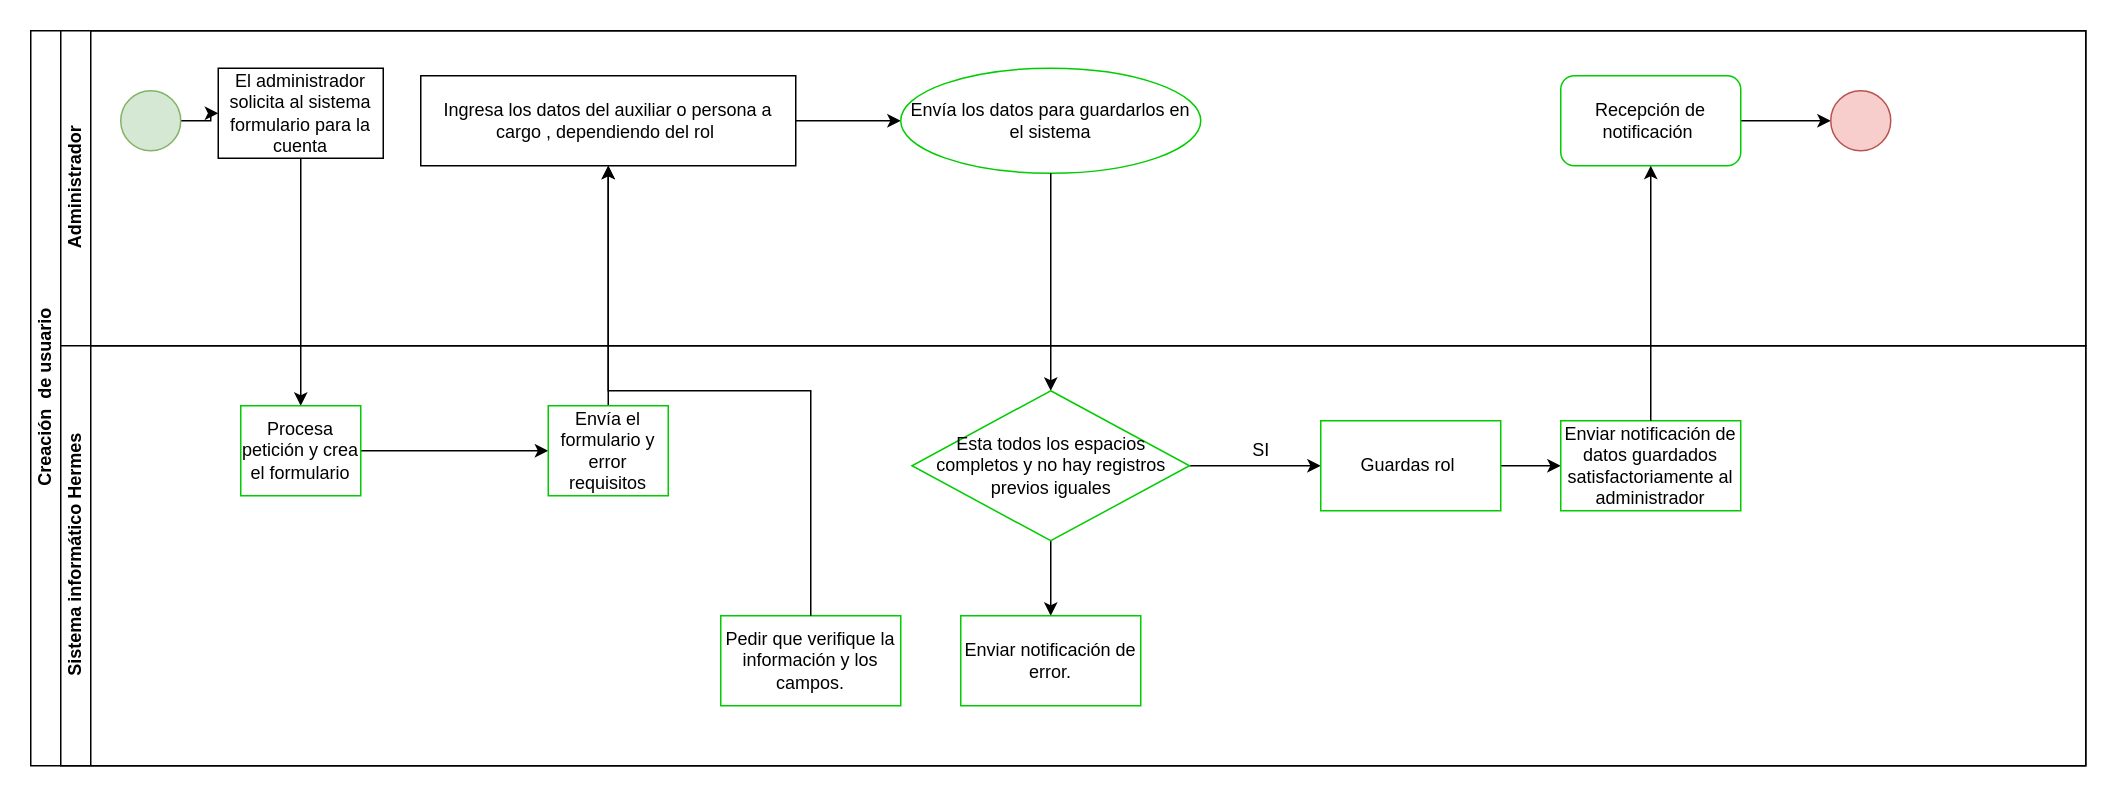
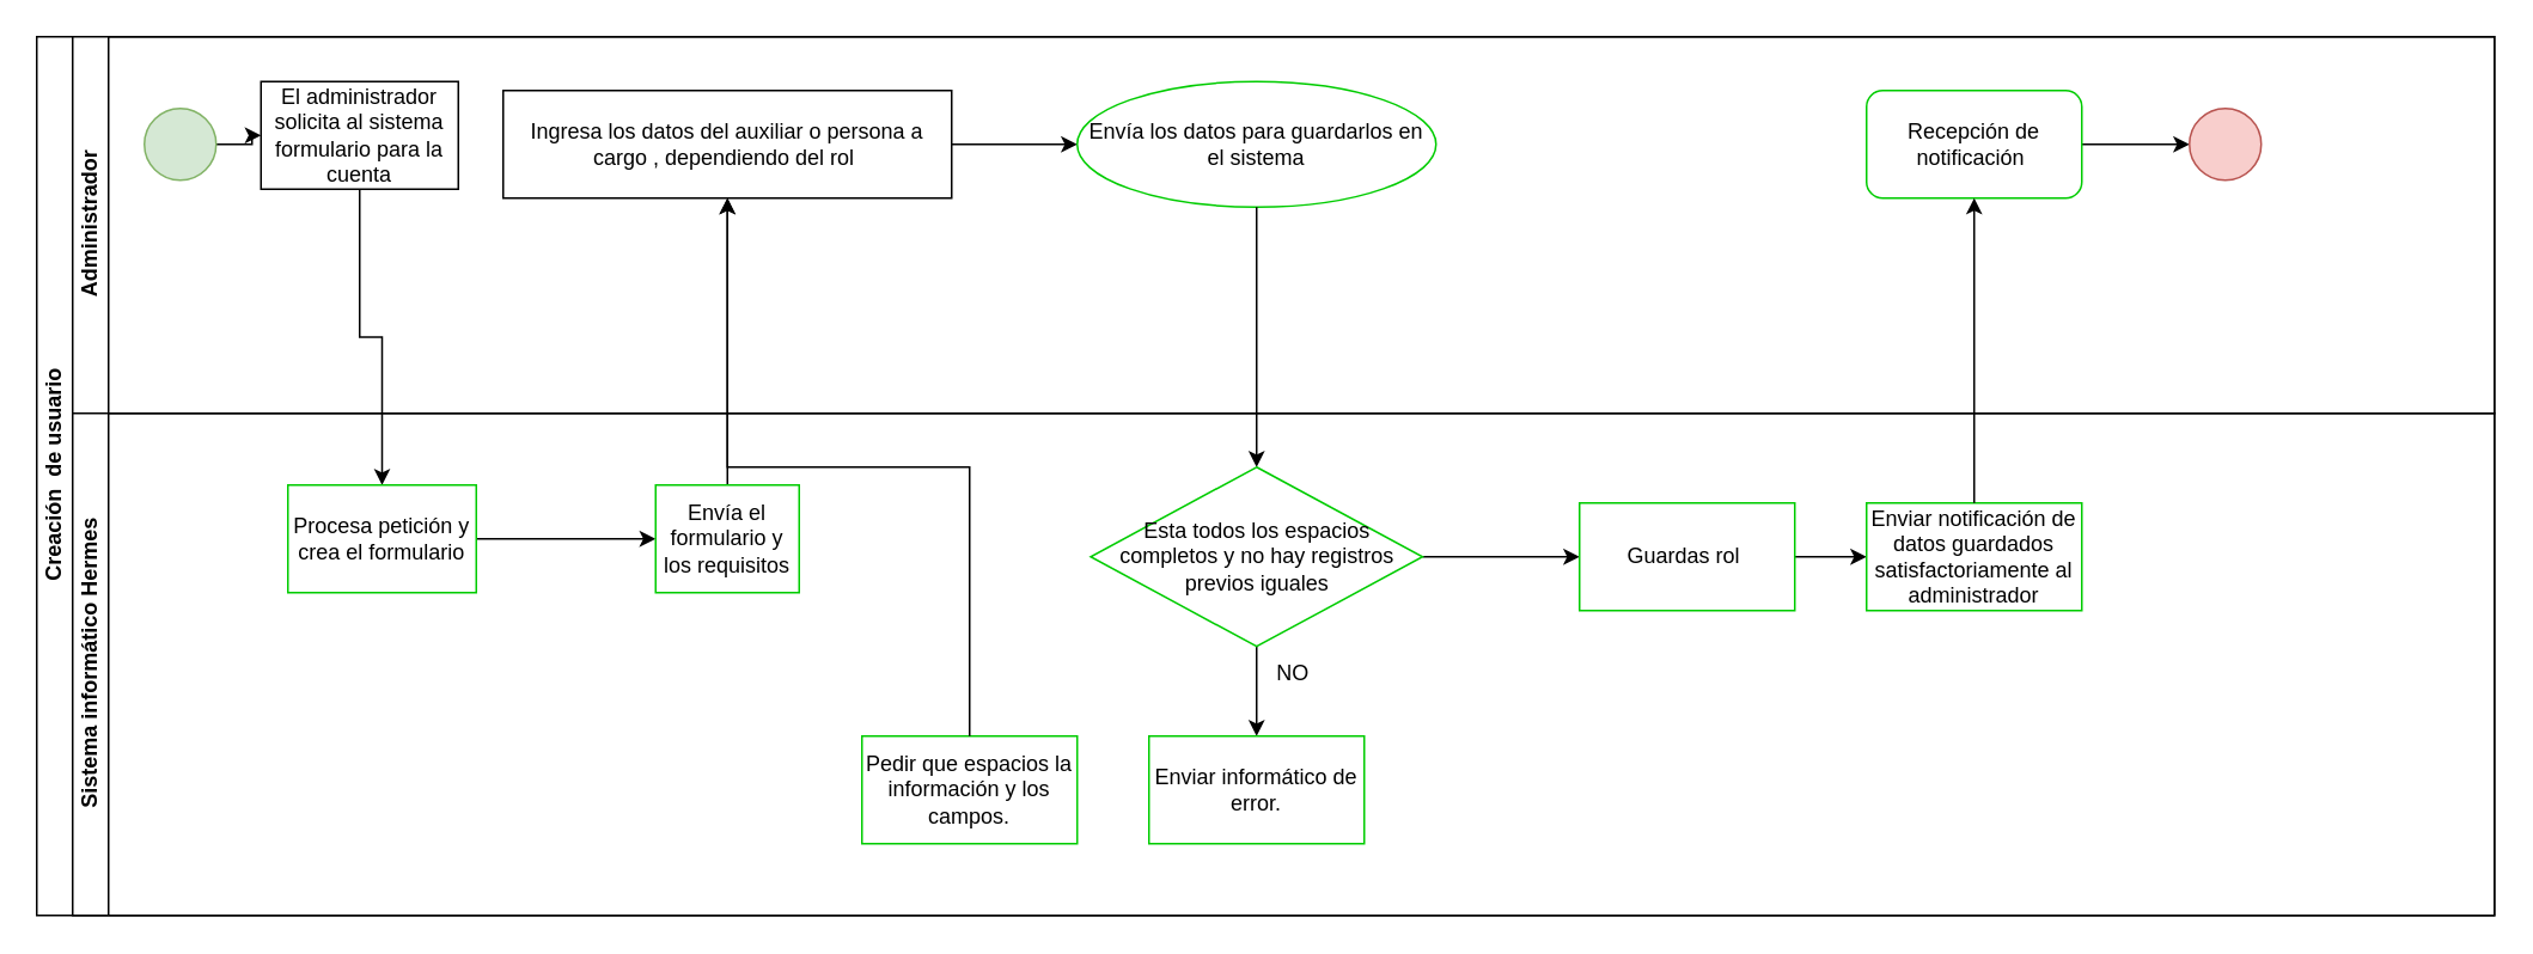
  <mxCell id="0" />
  <mxCell id="1" parent="0" />
  <mxCell id="2" value="Creación&amp;nbsp; de usuario" style="swimlane;html=1;childLayout=stackLayout;resizeParent=1;resizeParentMax=0;horizontal=0;startSize=20;horizontalStack=0;" parent="1" vertex="1"><mxGeometry x="20" y="20" width="1370" height="490" as="geometry" /></mxCell>
  <mxCell id="3" value="Administrador" style="swimlane;html=1;startSize=20;horizontal=0;" parent="2" vertex="1"><mxGeometry x="20" width="1350" height="210" as="geometry" /></mxCell>
  <mxCell id="4" value="" style="edgeStyle=orthogonalEdgeStyle;rounded=0;orthogonalLoop=1;jettySize=auto;html=1;" parent="3" source="5" target="6" edge="1"><mxGeometry relative="1" as="geometry" /></mxCell>
  <mxCell id="5" value="" style="ellipse;whiteSpace=wrap;html=1;fillColor=#d5e8d4;strokeColor=#82b366;" parent="3" vertex="1"><mxGeometry x="40" y="40" width="40" height="40" as="geometry" /></mxCell>
  <mxCell id="6" value="El administrador solicita al sistema formulario para la cuenta" style="rounded=0;whiteSpace=wrap;html=1;fontFamily=Helvetica;fontSize=12;fontColor=#000000;align=center;" parent="3" vertex="1"><mxGeometry x="105" y="25" width="110" height="60" as="geometry" /></mxCell>
  <mxCell id="7" style="edgeStyle=orthogonalEdgeStyle;rounded=0;orthogonalLoop=1;jettySize=auto;html=1;" parent="3" source="8" target="9" edge="1"><mxGeometry relative="1" as="geometry" /></mxCell>
  <mxCell id="8" value="Ingresa los datos del auxiliar o persona a cargo , dependiendo del rol&amp;nbsp;" style="rounded=0;whiteSpace=wrap;html=1;fontFamily=Helvetica;fontSize=12;fontColor=#000000;align=center;" parent="3" vertex="1"><mxGeometry x="240" y="30" width="250" height="60" as="geometry" /></mxCell>
  <mxCell id="9" value="Envía los datos para guardarlos en el sistema" style="ellipse;whiteSpace=wrap;html=1;fontFamily=Helvetica;fontSize=12;fontColor=#000000;align=center;strokeColor=#00CC00;" parent="3" vertex="1"><mxGeometry x="560" y="25" width="200" height="70" as="geometry" /></mxCell>
  <mxCell id="10" style="edgeStyle=orthogonalEdgeStyle;rounded=0;orthogonalLoop=1;jettySize=auto;html=1;" parent="3" source="11" target="12" edge="1"><mxGeometry relative="1" as="geometry" /></mxCell>
  <mxCell id="11" value="Recepción de notificación&amp;nbsp;" style="whiteSpace=wrap;html=1;strokeColor=#00CC00;rounded=1;" parent="3" vertex="1"><mxGeometry x="1000" y="30" width="120" height="60" as="geometry" /></mxCell>
  <mxCell id="12" value="" style="ellipse;whiteSpace=wrap;html=1;aspect=fixed;strokeColor=#b85450;fillColor=#f8cecc;" parent="3" vertex="1"><mxGeometry x="1180" y="40" width="40" height="40" as="geometry" /></mxCell>
  <mxCell id="13" style="edgeStyle=orthogonalEdgeStyle;rounded=0;orthogonalLoop=1;jettySize=auto;html=1;" parent="2" source="6" target="18" edge="1"><mxGeometry relative="1" as="geometry" /></mxCell>
  <mxCell id="14" style="edgeStyle=orthogonalEdgeStyle;rounded=0;orthogonalLoop=1;jettySize=auto;html=1;" parent="2" source="19" target="8" edge="1"><mxGeometry relative="1" as="geometry" /></mxCell>
  <mxCell id="15" style="edgeStyle=orthogonalEdgeStyle;rounded=0;orthogonalLoop=1;jettySize=auto;html=1;entryX=0.5;entryY=0;entryDx=0;entryDy=0;" parent="2" source="9" target="22" edge="1"><mxGeometry relative="1" as="geometry"><mxPoint x="670" y="250" as="targetPoint" /></mxGeometry></mxCell>
  <mxCell id="16" value="Sistema informático Hermes" style="swimlane;html=1;startSize=20;horizontal=0;" parent="2" vertex="1"><mxGeometry x="20" y="210" width="1350" height="280" as="geometry" /></mxCell>
  <mxCell id="17" style="edgeStyle=orthogonalEdgeStyle;rounded=0;orthogonalLoop=1;jettySize=auto;html=1;" parent="16" source="18" target="19" edge="1"><mxGeometry relative="1" as="geometry" /></mxCell>
- <mxCell id="18" value="Procesa petición y crea el formulario" style="rounded=0;whiteSpace=wrap;html=1;fontFamily=Helvetica;fontSize=12;fontColor=#000000;align=center;strokeColor=#00CC00;" parent="16" vertex="1"><mxGeometry x="120" y="40" width="80" height="60" as="geometry" /></mxCell>
- <mxCell id="19" value="Envía el formulario y error requisitos" style="rounded=0;whiteSpace=wrap;html=1;fontFamily=Helvetica;fontSize=12;fontColor=#000000;align=center;strokeColor=#00CC00;" parent="16" vertex="1"><mxGeometry x="325" y="40" width="80" height="60" as="geometry" /></mxCell>
+ <mxCell id="18" value="Procesa petición y crea el formulario" style="rounded=0;whiteSpace=wrap;html=1;fontFamily=Helvetica;fontSize=12;fontColor=#000000;align=center;strokeColor=#00CC00;" parent="16" vertex="1"><mxGeometry x="120" y="40" width="105" height="60" as="geometry" /></mxCell>
+ <mxCell id="19" value="Envía el formulario y los requisitos" style="rounded=0;whiteSpace=wrap;html=1;fontFamily=Helvetica;fontSize=12;fontColor=#000000;align=center;strokeColor=#00CC00;" parent="16" vertex="1"><mxGeometry x="325" y="40" width="80" height="60" as="geometry" /></mxCell>
  <mxCell id="20" style="edgeStyle=orthogonalEdgeStyle;rounded=0;orthogonalLoop=1;jettySize=auto;html=1;" parent="16" source="22" target="27" edge="1"><mxGeometry relative="1" as="geometry"><mxPoint x="860" y="80" as="targetPoint" /></mxGeometry></mxCell>
  <mxCell id="21" style="edgeStyle=orthogonalEdgeStyle;rounded=0;orthogonalLoop=1;jettySize=auto;html=1;" parent="16" source="22" target="23" edge="1"><mxGeometry relative="1" as="geometry"><mxPoint x="660.5" y="150" as="targetPoint" /></mxGeometry></mxCell>
  <mxCell id="22" value="Esta todos los espacios completos y no hay registros previos iguales" style="rhombus;whiteSpace=wrap;html=1;strokeColor=#00CC00;" parent="16" vertex="1"><mxGeometry x="567.5" y="30" width="185" height="100" as="geometry" /></mxCell>
- <mxCell id="23" value="Enviar notificación de error." style="rounded=0;whiteSpace=wrap;html=1;strokeColor=#00CC00;" parent="16" vertex="1"><mxGeometry x="600" y="180" width="120" height="60" as="geometry" /></mxCell>
- <mxCell id="25" value="Pedir que verifique la información y los campos." style="rounded=0;whiteSpace=wrap;html=1;strokeColor=#00CC00;" parent="16" vertex="1"><mxGeometry x="440" y="180" width="120" height="60" as="geometry" /></mxCell>
+ <mxCell id="23" value="Enviar informático de error." style="rounded=0;whiteSpace=wrap;html=1;strokeColor=#00CC00;" parent="16" vertex="1"><mxGeometry x="600" y="180" width="120" height="60" as="geometry" /></mxCell>
+ <mxCell id="24" value="NO" style="text;html=1;align=center;verticalAlign=middle;resizable=0;points=[];autosize=1;strokeColor=none;fillColor=none;" parent="16" vertex="1"><mxGeometry x="660" y="130" width="40" height="30" as="geometry" /></mxCell>
+ <mxCell id="25" value="Pedir que espacios la información y los campos." style="rounded=0;whiteSpace=wrap;html=1;strokeColor=#00CC00;" parent="16" vertex="1"><mxGeometry x="440" y="180" width="120" height="60" as="geometry" /></mxCell>
  <mxCell id="26" style="edgeStyle=orthogonalEdgeStyle;rounded=0;orthogonalLoop=1;jettySize=auto;html=1;" parent="16" source="27" target="28" edge="1"><mxGeometry relative="1" as="geometry" /></mxCell>
  <mxCell id="27" value="Guardas rol&amp;nbsp;" style="whiteSpace=wrap;html=1;strokeColor=#00CC00;" parent="16" vertex="1"><mxGeometry x="840" y="50" width="120" height="60" as="geometry" /></mxCell>
  <mxCell id="28" value="Enviar notificación de datos guardados satisfactoriamente al administrador" style="whiteSpace=wrap;html=1;strokeColor=#00CC00;" parent="16" vertex="1"><mxGeometry x="1000" y="50" width="120" height="60" as="geometry" /></mxCell>
  <mxCell id="29" style="edgeStyle=orthogonalEdgeStyle;rounded=0;orthogonalLoop=1;jettySize=auto;html=1;" parent="2" source="25" target="8" edge="1"><mxGeometry relative="1" as="geometry" /></mxCell>
  <mxCell id="30" style="edgeStyle=orthogonalEdgeStyle;rounded=0;orthogonalLoop=1;jettySize=auto;html=1;" parent="2" source="28" target="11" edge="1"><mxGeometry relative="1" as="geometry" /></mxCell>
- <mxCell id="31" value="SI" style="text;html=1;align=center;verticalAlign=middle;resizable=0;points=[];autosize=1;strokeColor=none;fillColor=none;" parent="1" vertex="1"><mxGeometry x="825" y="285" width="30" height="30" as="geometry" /></mxCell>
